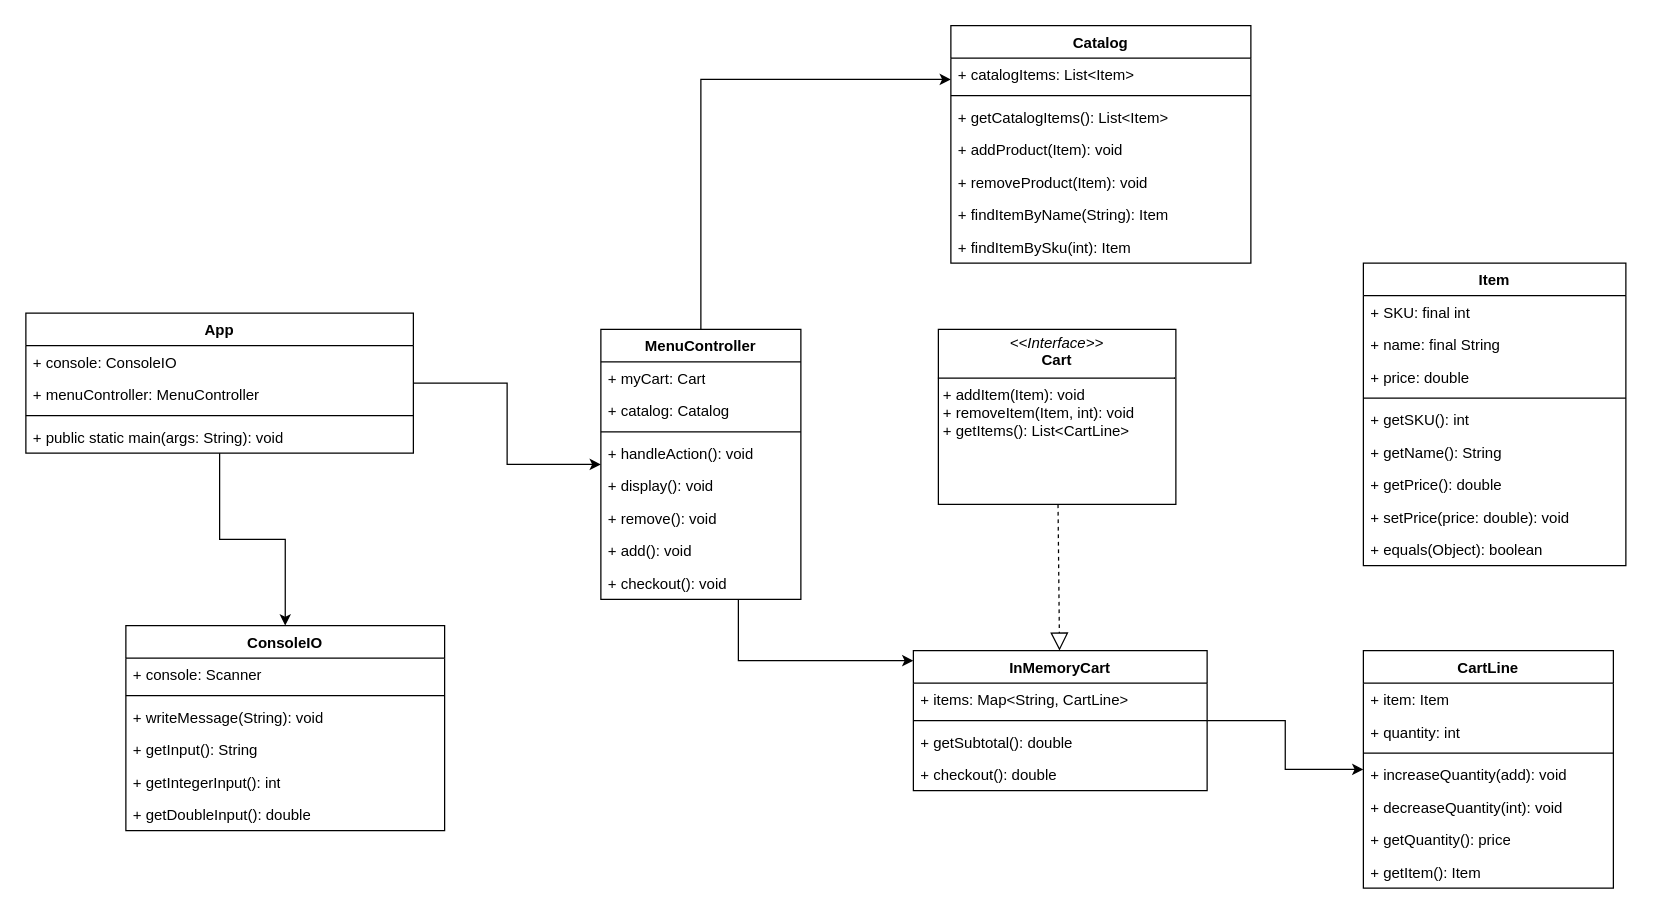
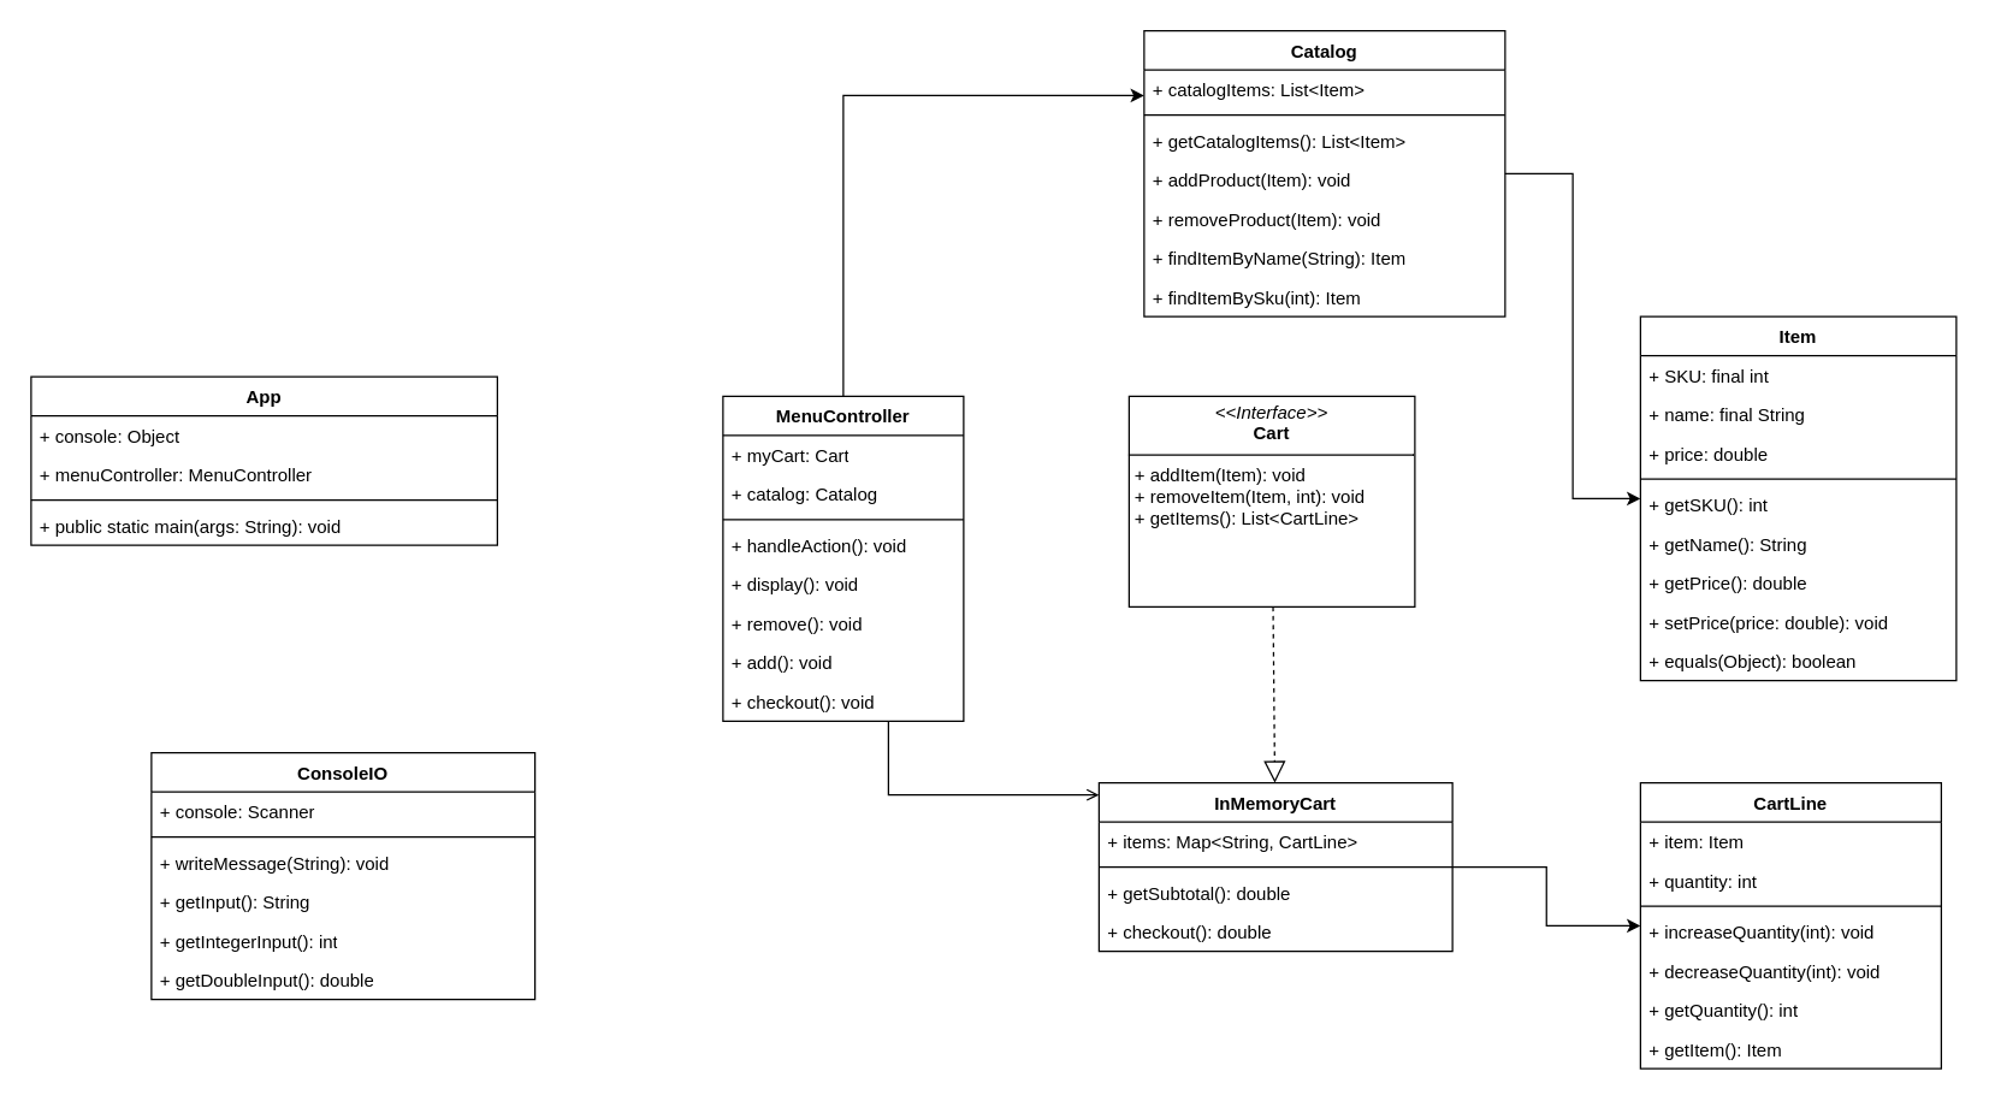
  <mxCell id="0" />
  <mxCell id="1" parent="0" />
  <mxCell id="2" value="Item" style="swimlane;fontStyle=1;align=center;verticalAlign=top;childLayout=stackLayout;horizontal=1;startSize=26;horizontalStack=0;resizeParent=1;resizeParentMax=0;resizeLast=0;collapsible=1;marginBottom=0;whiteSpace=wrap;html=1;" vertex="1" parent="1"><mxGeometry x="1090" y="210" width="210" height="242" as="geometry" /></mxCell>
  <mxCell id="3" value="+ SKU: final int" style="text;strokeColor=none;fillColor=none;align=left;verticalAlign=top;spacingLeft=4;spacingRight=4;overflow=hidden;rotatable=0;points=[[0,0.5],[1,0.5]];portConstraint=eastwest;whiteSpace=wrap;html=1;" vertex="1" parent="2"><mxGeometry y="26" width="210" height="26" as="geometry" /></mxCell>
  <mxCell id="4" value="+ name: final String" style="text;strokeColor=none;fillColor=none;align=left;verticalAlign=top;spacingLeft=4;spacingRight=4;overflow=hidden;rotatable=0;points=[[0,0.5],[1,0.5]];portConstraint=eastwest;whiteSpace=wrap;html=1;" vertex="1" parent="2"><mxGeometry y="52" width="210" height="26" as="geometry" /></mxCell>
  <mxCell id="5" value="+ price: double" style="text;strokeColor=none;fillColor=none;align=left;verticalAlign=top;spacingLeft=4;spacingRight=4;overflow=hidden;rotatable=0;points=[[0,0.5],[1,0.5]];portConstraint=eastwest;whiteSpace=wrap;html=1;" vertex="1" parent="2"><mxGeometry y="78" width="210" height="26" as="geometry" /></mxCell>
  <mxCell id="6" value="" style="line;strokeWidth=1;fillColor=none;align=left;verticalAlign=middle;spacingTop=-1;spacingLeft=3;spacingRight=3;rotatable=0;labelPosition=right;points=[];portConstraint=eastwest;strokeColor=inherit;" vertex="1" parent="2"><mxGeometry y="104" width="210" height="8" as="geometry" /></mxCell>
  <mxCell id="7" value="+ getSKU(): int" style="text;strokeColor=none;fillColor=none;align=left;verticalAlign=top;spacingLeft=4;spacingRight=4;overflow=hidden;rotatable=0;points=[[0,0.5],[1,0.5]];portConstraint=eastwest;whiteSpace=wrap;html=1;" vertex="1" parent="2"><mxGeometry y="112" width="210" height="26" as="geometry" /></mxCell>
  <mxCell id="8" value="+ getName(): String" style="text;strokeColor=none;fillColor=none;align=left;verticalAlign=top;spacingLeft=4;spacingRight=4;overflow=hidden;rotatable=0;points=[[0,0.5],[1,0.5]];portConstraint=eastwest;whiteSpace=wrap;html=1;" vertex="1" parent="2"><mxGeometry y="138" width="210" height="26" as="geometry" /></mxCell>
  <mxCell id="9" value="+ getPrice(): double" style="text;strokeColor=none;fillColor=none;align=left;verticalAlign=top;spacingLeft=4;spacingRight=4;overflow=hidden;rotatable=0;points=[[0,0.5],[1,0.5]];portConstraint=eastwest;whiteSpace=wrap;html=1;" vertex="1" parent="2"><mxGeometry y="164" width="210" height="26" as="geometry" /></mxCell>
  <mxCell id="10" value="+ setPrice(price: double): void" style="text;strokeColor=none;fillColor=none;align=left;verticalAlign=top;spacingLeft=4;spacingRight=4;overflow=hidden;rotatable=0;points=[[0,0.5],[1,0.5]];portConstraint=eastwest;whiteSpace=wrap;html=1;" vertex="1" parent="2"><mxGeometry y="190" width="210" height="26" as="geometry" /></mxCell>
  <mxCell id="11" value="+ equals(Object): boolean" style="text;strokeColor=none;fillColor=none;align=left;verticalAlign=top;spacingLeft=4;spacingRight=4;overflow=hidden;rotatable=0;points=[[0,0.5],[1,0.5]];portConstraint=eastwest;whiteSpace=wrap;html=1;" vertex="1" parent="2"><mxGeometry y="216" width="210" height="26" as="geometry" /></mxCell>
  <mxCell id="12" value="ConsoleIO" style="swimlane;fontStyle=1;align=center;verticalAlign=top;childLayout=stackLayout;horizontal=1;startSize=26;horizontalStack=0;resizeParent=1;resizeParentMax=0;resizeLast=0;collapsible=1;marginBottom=0;whiteSpace=wrap;html=1;" vertex="1" parent="1"><mxGeometry x="100" y="500" width="255" height="164" as="geometry" /></mxCell>
  <mxCell id="13" value="+ console: Scanner" style="text;strokeColor=none;fillColor=none;align=left;verticalAlign=top;spacingLeft=4;spacingRight=4;overflow=hidden;rotatable=0;points=[[0,0.5],[1,0.5]];portConstraint=eastwest;whiteSpace=wrap;html=1;" vertex="1" parent="12"><mxGeometry y="26" width="255" height="26" as="geometry" /></mxCell>
  <mxCell id="14" value="" style="line;strokeWidth=1;fillColor=none;align=left;verticalAlign=middle;spacingTop=-1;spacingLeft=3;spacingRight=3;rotatable=0;labelPosition=right;points=[];portConstraint=eastwest;strokeColor=inherit;" vertex="1" parent="12"><mxGeometry y="52" width="255" height="8" as="geometry" /></mxCell>
  <mxCell id="15" value="+ writeMessage(String): void" style="text;strokeColor=none;fillColor=none;align=left;verticalAlign=top;spacingLeft=4;spacingRight=4;overflow=hidden;rotatable=0;points=[[0,0.5],[1,0.5]];portConstraint=eastwest;whiteSpace=wrap;html=1;" vertex="1" parent="12"><mxGeometry y="60" width="255" height="26" as="geometry" /></mxCell>
  <mxCell id="16" value="+ getInput(): String" style="text;strokeColor=none;fillColor=none;align=left;verticalAlign=top;spacingLeft=4;spacingRight=4;overflow=hidden;rotatable=0;points=[[0,0.5],[1,0.5]];portConstraint=eastwest;whiteSpace=wrap;html=1;" vertex="1" parent="12"><mxGeometry y="86" width="255" height="26" as="geometry" /></mxCell>
  <mxCell id="17" value="+ getIntegerInput(): int" style="text;strokeColor=none;fillColor=none;align=left;verticalAlign=top;spacingLeft=4;spacingRight=4;overflow=hidden;rotatable=0;points=[[0,0.5],[1,0.5]];portConstraint=eastwest;whiteSpace=wrap;html=1;" vertex="1" parent="12"><mxGeometry y="112" width="255" height="26" as="geometry" /></mxCell>
  <mxCell id="18" value="+ getDoubleInput(): double" style="text;strokeColor=none;fillColor=none;align=left;verticalAlign=top;spacingLeft=4;spacingRight=4;overflow=hidden;rotatable=0;points=[[0,0.5],[1,0.5]];portConstraint=eastwest;whiteSpace=wrap;html=1;" vertex="1" parent="12"><mxGeometry y="138" width="255" height="26" as="geometry" /></mxCell>
- <mxCell id="19" style="edgeStyle=orthogonalEdgeStyle;rounded=0;orthogonalLoop=1;jettySize=auto;html=1;" edge="1" parent="1" source="20" target="12"><mxGeometry relative="1" as="geometry" /></mxCell>
  <mxCell id="20" value="App" style="swimlane;fontStyle=1;align=center;verticalAlign=top;childLayout=stackLayout;horizontal=1;startSize=26;horizontalStack=0;resizeParent=1;resizeParentMax=0;resizeLast=0;collapsible=1;marginBottom=0;whiteSpace=wrap;html=1;" vertex="1" parent="1"><mxGeometry x="20" y="250" width="310" height="112" as="geometry" /></mxCell>
- <mxCell id="21" value="+ console: ConsoleIO" style="text;strokeColor=none;fillColor=none;align=left;verticalAlign=top;spacingLeft=4;spacingRight=4;overflow=hidden;rotatable=0;points=[[0,0.5],[1,0.5]];portConstraint=eastwest;whiteSpace=wrap;html=1;" vertex="1" parent="20"><mxGeometry y="26" width="310" height="26" as="geometry" /></mxCell>
+ <mxCell id="21" value="+ console: Object" style="text;strokeColor=none;fillColor=none;align=left;verticalAlign=top;spacingLeft=4;spacingRight=4;overflow=hidden;rotatable=0;points=[[0,0.5],[1,0.5]];portConstraint=eastwest;whiteSpace=wrap;html=1;" vertex="1" parent="20"><mxGeometry y="26" width="310" height="26" as="geometry" /></mxCell>
  <mxCell id="22" value="+ menuController: MenuController" style="text;strokeColor=none;fillColor=none;align=left;verticalAlign=top;spacingLeft=4;spacingRight=4;overflow=hidden;rotatable=0;points=[[0,0.5],[1,0.5]];portConstraint=eastwest;whiteSpace=wrap;html=1;" vertex="1" parent="20"><mxGeometry y="52" width="310" height="26" as="geometry" /></mxCell>
  <mxCell id="23" value="" style="line;strokeWidth=1;fillColor=none;align=left;verticalAlign=middle;spacingTop=-1;spacingLeft=3;spacingRight=3;rotatable=0;labelPosition=right;points=[];portConstraint=eastwest;strokeColor=inherit;" vertex="1" parent="20"><mxGeometry y="78" width="310" height="8" as="geometry" /></mxCell>
  <mxCell id="24" value="+ public static main(args: String): void" style="text;strokeColor=none;fillColor=none;align=left;verticalAlign=top;spacingLeft=4;spacingRight=4;overflow=hidden;rotatable=0;points=[[0,0.5],[1,0.5]];portConstraint=eastwest;whiteSpace=wrap;html=1;" vertex="1" parent="20"><mxGeometry y="86" width="310" height="26" as="geometry" /></mxCell>
  <mxCell id="25" style="edgeStyle=orthogonalEdgeStyle;rounded=0;orthogonalLoop=1;jettySize=auto;html=1;" edge="1" parent="1" source="26" target="53"><mxGeometry relative="1" as="geometry"><Array as="points"><mxPoint x="560" y="63" /></Array></mxGeometry></mxCell>
  <mxCell id="26" value="MenuController" style="swimlane;fontStyle=1;align=center;verticalAlign=top;childLayout=stackLayout;horizontal=1;startSize=26;horizontalStack=0;resizeParent=1;resizeParentMax=0;resizeLast=0;collapsible=1;marginBottom=0;whiteSpace=wrap;html=1;" vertex="1" parent="1"><mxGeometry x="480" y="263" width="160" height="216" as="geometry" /></mxCell>
  <mxCell id="27" value="+ myCart: Cart" style="text;strokeColor=none;fillColor=none;align=left;verticalAlign=top;spacingLeft=4;spacingRight=4;overflow=hidden;rotatable=0;points=[[0,0.5],[1,0.5]];portConstraint=eastwest;whiteSpace=wrap;html=1;" vertex="1" parent="26"><mxGeometry y="26" width="160" height="26" as="geometry" /></mxCell>
  <mxCell id="28" value="+ catalog: Catalog" style="text;strokeColor=none;fillColor=none;align=left;verticalAlign=top;spacingLeft=4;spacingRight=4;overflow=hidden;rotatable=0;points=[[0,0.5],[1,0.5]];portConstraint=eastwest;whiteSpace=wrap;html=1;" vertex="1" parent="26"><mxGeometry y="52" width="160" height="26" as="geometry" /></mxCell>
  <mxCell id="29" value="" style="line;strokeWidth=1;fillColor=none;align=left;verticalAlign=middle;spacingTop=-1;spacingLeft=3;spacingRight=3;rotatable=0;labelPosition=right;points=[];portConstraint=eastwest;strokeColor=inherit;" vertex="1" parent="26"><mxGeometry y="78" width="160" height="8" as="geometry" /></mxCell>
  <mxCell id="30" value="+ handleAction(): void" style="text;strokeColor=none;fillColor=none;align=left;verticalAlign=top;spacingLeft=4;spacingRight=4;overflow=hidden;rotatable=0;points=[[0,0.5],[1,0.5]];portConstraint=eastwest;whiteSpace=wrap;html=1;" vertex="1" parent="26"><mxGeometry y="86" width="160" height="26" as="geometry" /></mxCell>
  <mxCell id="31" value="+ display(): void" style="text;strokeColor=none;fillColor=none;align=left;verticalAlign=top;spacingLeft=4;spacingRight=4;overflow=hidden;rotatable=0;points=[[0,0.5],[1,0.5]];portConstraint=eastwest;whiteSpace=wrap;html=1;" vertex="1" parent="26"><mxGeometry y="112" width="160" height="26" as="geometry" /></mxCell>
  <mxCell id="32" value="+ remove(): void" style="text;strokeColor=none;fillColor=none;align=left;verticalAlign=top;spacingLeft=4;spacingRight=4;overflow=hidden;rotatable=0;points=[[0,0.5],[1,0.5]];portConstraint=eastwest;whiteSpace=wrap;html=1;" vertex="1" parent="26"><mxGeometry y="138" width="160" height="26" as="geometry" /></mxCell>
  <mxCell id="33" value="+ add(): void" style="text;strokeColor=none;fillColor=none;align=left;verticalAlign=top;spacingLeft=4;spacingRight=4;overflow=hidden;rotatable=0;points=[[0,0.5],[1,0.5]];portConstraint=eastwest;whiteSpace=wrap;html=1;" vertex="1" parent="26"><mxGeometry y="164" width="160" height="26" as="geometry" /></mxCell>
  <mxCell id="34" value="+ checkout(): void" style="text;strokeColor=none;fillColor=none;align=left;verticalAlign=top;spacingLeft=4;spacingRight=4;overflow=hidden;rotatable=0;points=[[0,0.5],[1,0.5]];portConstraint=eastwest;whiteSpace=wrap;html=1;" vertex="1" parent="26"><mxGeometry y="190" width="160" height="26" as="geometry" /></mxCell>
- <mxCell id="35" style="edgeStyle=orthogonalEdgeStyle;rounded=0;orthogonalLoop=1;jettySize=auto;html=1;" edge="1" parent="1" source="20" target="26"><mxGeometry relative="1" as="geometry" /></mxCell>
  <mxCell id="36" value="&lt;p style=&quot;margin:0px;margin-top:4px;text-align:center;&quot;&gt;&lt;i&gt;&amp;lt;&amp;lt;Interface&amp;gt;&amp;gt;&lt;/i&gt;&lt;br&gt;&lt;b&gt;Cart&lt;/b&gt;&lt;/p&gt;&lt;hr size=&quot;1&quot; style=&quot;border-style:solid;&quot;&gt;&lt;p style=&quot;margin:0px;margin-left:4px;&quot;&gt;+ addItem(Item): void&lt;/p&gt;&lt;p style=&quot;margin:0px;margin-left:4px;&quot;&gt;+ removeItem(Item, int): void&lt;/p&gt;&lt;p style=&quot;margin:0px;margin-left:4px;&quot;&gt;+ getItems(): List&amp;lt;CartLine&amp;gt;&lt;/p&gt;" style="verticalAlign=top;align=left;overflow=fill;html=1;whiteSpace=wrap;" vertex="1" parent="1"><mxGeometry x="750" y="263" width="190" height="140" as="geometry" /></mxCell>
  <mxCell id="37" value="InMemoryCart" style="swimlane;fontStyle=1;align=center;verticalAlign=top;childLayout=stackLayout;horizontal=1;startSize=26;horizontalStack=0;resizeParent=1;resizeParentMax=0;resizeLast=0;collapsible=1;marginBottom=0;whiteSpace=wrap;html=1;" vertex="1" parent="1"><mxGeometry x="730" y="520" width="235" height="112" as="geometry" /></mxCell>
  <mxCell id="38" value="+ items: Map&amp;lt;String, CartLine&amp;gt;" style="text;strokeColor=none;fillColor=none;align=left;verticalAlign=top;spacingLeft=4;spacingRight=4;overflow=hidden;rotatable=0;points=[[0,0.5],[1,0.5]];portConstraint=eastwest;whiteSpace=wrap;html=1;" vertex="1" parent="37"><mxGeometry y="26" width="235" height="26" as="geometry" /></mxCell>
  <mxCell id="39" value="" style="line;strokeWidth=1;fillColor=none;align=left;verticalAlign=middle;spacingTop=-1;spacingLeft=3;spacingRight=3;rotatable=0;labelPosition=right;points=[];portConstraint=eastwest;strokeColor=inherit;" vertex="1" parent="37"><mxGeometry y="52" width="235" height="8" as="geometry" /></mxCell>
  <mxCell id="40" value="+ getSubtotal(): double" style="text;strokeColor=none;fillColor=none;align=left;verticalAlign=top;spacingLeft=4;spacingRight=4;overflow=hidden;rotatable=0;points=[[0,0.5],[1,0.5]];portConstraint=eastwest;whiteSpace=wrap;html=1;" vertex="1" parent="37"><mxGeometry y="60" width="235" height="26" as="geometry" /></mxCell>
  <mxCell id="41" value="+ checkout(): double" style="text;strokeColor=none;fillColor=none;align=left;verticalAlign=top;spacingLeft=4;spacingRight=4;overflow=hidden;rotatable=0;points=[[0,0.5],[1,0.5]];portConstraint=eastwest;whiteSpace=wrap;html=1;" vertex="1" parent="37"><mxGeometry y="86" width="235" height="26" as="geometry" /></mxCell>
  <mxCell id="42" value="" style="endArrow=block;dashed=1;endFill=0;endSize=12;html=1;rounded=0;" edge="1" parent="1" source="36" target="37"><mxGeometry width="160" relative="1" as="geometry"><mxPoint x="650" y="570" as="sourcePoint" /><mxPoint x="810" y="570" as="targetPoint" /></mxGeometry></mxCell>
- <mxCell id="43" style="edgeStyle=orthogonalEdgeStyle;rounded=0;orthogonalLoop=1;jettySize=auto;html=1;" edge="1" parent="1" source="26" target="37"><mxGeometry relative="1" as="geometry"><mxPoint x="680" y="563" as="targetPoint" /><Array as="points"><mxPoint x="590" y="528" /></Array></mxGeometry></mxCell>
+ <mxCell id="43" style="edgeStyle=orthogonalEdgeStyle;rounded=0;orthogonalLoop=1;jettySize=auto;html=1;endArrow=open;" edge="1" parent="1" source="26" target="37"><mxGeometry relative="1" as="geometry"><mxPoint x="680" y="563" as="targetPoint" /><Array as="points"><mxPoint x="590" y="528" /></Array></mxGeometry></mxCell>
  <mxCell id="44" value="CartLine" style="swimlane;fontStyle=1;align=center;verticalAlign=top;childLayout=stackLayout;horizontal=1;startSize=26;horizontalStack=0;resizeParent=1;resizeParentMax=0;resizeLast=0;collapsible=1;marginBottom=0;whiteSpace=wrap;html=1;" vertex="1" parent="1"><mxGeometry x="1090" y="520" width="200" height="190" as="geometry" /></mxCell>
  <mxCell id="45" value="+ item: Item" style="text;strokeColor=none;fillColor=none;align=left;verticalAlign=top;spacingLeft=4;spacingRight=4;overflow=hidden;rotatable=0;points=[[0,0.5],[1,0.5]];portConstraint=eastwest;whiteSpace=wrap;html=1;" vertex="1" parent="44"><mxGeometry y="26" width="200" height="26" as="geometry" /></mxCell>
  <mxCell id="46" value="+ quantity: int" style="text;strokeColor=none;fillColor=none;align=left;verticalAlign=top;spacingLeft=4;spacingRight=4;overflow=hidden;rotatable=0;points=[[0,0.5],[1,0.5]];portConstraint=eastwest;whiteSpace=wrap;html=1;" vertex="1" parent="44"><mxGeometry y="52" width="200" height="26" as="geometry" /></mxCell>
  <mxCell id="47" value="" style="line;strokeWidth=1;fillColor=none;align=left;verticalAlign=middle;spacingTop=-1;spacingLeft=3;spacingRight=3;rotatable=0;labelPosition=right;points=[];portConstraint=eastwest;strokeColor=inherit;" vertex="1" parent="44"><mxGeometry y="78" width="200" height="8" as="geometry" /></mxCell>
- <mxCell id="48" value="+ increaseQuantity(add): void" style="text;strokeColor=none;fillColor=none;align=left;verticalAlign=top;spacingLeft=4;spacingRight=4;overflow=hidden;rotatable=0;points=[[0,0.5],[1,0.5]];portConstraint=eastwest;whiteSpace=wrap;html=1;" vertex="1" parent="44"><mxGeometry y="86" width="200" height="26" as="geometry" /></mxCell>
+ <mxCell id="48" value="+ increaseQuantity(int): void" style="text;strokeColor=none;fillColor=none;align=left;verticalAlign=top;spacingLeft=4;spacingRight=4;overflow=hidden;rotatable=0;points=[[0,0.5],[1,0.5]];portConstraint=eastwest;whiteSpace=wrap;html=1;" vertex="1" parent="44"><mxGeometry y="86" width="200" height="26" as="geometry" /></mxCell>
  <mxCell id="49" value="+ decreaseQuantity(int): void" style="text;strokeColor=none;fillColor=none;align=left;verticalAlign=top;spacingLeft=4;spacingRight=4;overflow=hidden;rotatable=0;points=[[0,0.5],[1,0.5]];portConstraint=eastwest;whiteSpace=wrap;html=1;" vertex="1" parent="44"><mxGeometry y="112" width="200" height="26" as="geometry" /></mxCell>
- <mxCell id="50" value="+ getQuantity(): price" style="text;strokeColor=none;fillColor=none;align=left;verticalAlign=top;spacingLeft=4;spacingRight=4;overflow=hidden;rotatable=0;points=[[0,0.5],[1,0.5]];portConstraint=eastwest;whiteSpace=wrap;html=1;" vertex="1" parent="44"><mxGeometry y="138" width="200" height="26" as="geometry" /></mxCell>
+ <mxCell id="50" value="+ getQuantity(): int" style="text;strokeColor=none;fillColor=none;align=left;verticalAlign=top;spacingLeft=4;spacingRight=4;overflow=hidden;rotatable=0;points=[[0,0.5],[1,0.5]];portConstraint=eastwest;whiteSpace=wrap;html=1;" vertex="1" parent="44"><mxGeometry y="138" width="200" height="26" as="geometry" /></mxCell>
  <mxCell id="51" value="+ getItem(): Item" style="text;strokeColor=none;fillColor=none;align=left;verticalAlign=top;spacingLeft=4;spacingRight=4;overflow=hidden;rotatable=0;points=[[0,0.5],[1,0.5]];portConstraint=eastwest;whiteSpace=wrap;html=1;" vertex="1" parent="44"><mxGeometry y="164" width="200" height="26" as="geometry" /></mxCell>
  <mxCell id="52" style="edgeStyle=orthogonalEdgeStyle;rounded=0;orthogonalLoop=1;jettySize=auto;html=1;" edge="1" parent="1" source="37" target="44"><mxGeometry relative="1" as="geometry" /></mxCell>
  <mxCell id="53" value="Catalog" style="swimlane;fontStyle=1;align=center;verticalAlign=top;childLayout=stackLayout;horizontal=1;startSize=26;horizontalStack=0;resizeParent=1;resizeParentMax=0;resizeLast=0;collapsible=1;marginBottom=0;whiteSpace=wrap;html=1;" vertex="1" parent="1"><mxGeometry x="760" y="20" width="240" height="190" as="geometry" /></mxCell>
  <mxCell id="54" value="+ catalogItems: List&amp;lt;Item&amp;gt;" style="text;strokeColor=none;fillColor=none;align=left;verticalAlign=top;spacingLeft=4;spacingRight=4;overflow=hidden;rotatable=0;points=[[0,0.5],[1,0.5]];portConstraint=eastwest;whiteSpace=wrap;html=1;" vertex="1" parent="53"><mxGeometry y="26" width="240" height="26" as="geometry" /></mxCell>
  <mxCell id="55" value="" style="line;strokeWidth=1;fillColor=none;align=left;verticalAlign=middle;spacingTop=-1;spacingLeft=3;spacingRight=3;rotatable=0;labelPosition=right;points=[];portConstraint=eastwest;strokeColor=inherit;" vertex="1" parent="53"><mxGeometry y="52" width="240" height="8" as="geometry" /></mxCell>
  <mxCell id="56" value="+ getCatalogItems(): List&amp;lt;Item&amp;gt;" style="text;strokeColor=none;fillColor=none;align=left;verticalAlign=top;spacingLeft=4;spacingRight=4;overflow=hidden;rotatable=0;points=[[0,0.5],[1,0.5]];portConstraint=eastwest;whiteSpace=wrap;html=1;" vertex="1" parent="53"><mxGeometry y="60" width="240" height="26" as="geometry" /></mxCell>
  <mxCell id="57" value="+ addProduct(Item): void" style="text;strokeColor=none;fillColor=none;align=left;verticalAlign=top;spacingLeft=4;spacingRight=4;overflow=hidden;rotatable=0;points=[[0,0.5],[1,0.5]];portConstraint=eastwest;whiteSpace=wrap;html=1;" vertex="1" parent="53"><mxGeometry y="86" width="240" height="26" as="geometry" /></mxCell>
  <mxCell id="58" value="+ removeProduct(Item): void" style="text;strokeColor=none;fillColor=none;align=left;verticalAlign=top;spacingLeft=4;spacingRight=4;overflow=hidden;rotatable=0;points=[[0,0.5],[1,0.5]];portConstraint=eastwest;whiteSpace=wrap;html=1;" vertex="1" parent="53"><mxGeometry y="112" width="240" height="26" as="geometry" /></mxCell>
  <mxCell id="59" value="+ findItemByName(String): Item" style="text;strokeColor=none;fillColor=none;align=left;verticalAlign=top;spacingLeft=4;spacingRight=4;overflow=hidden;rotatable=0;points=[[0,0.5],[1,0.5]];portConstraint=eastwest;whiteSpace=wrap;html=1;" vertex="1" parent="53"><mxGeometry y="138" width="240" height="26" as="geometry" /></mxCell>
  <mxCell id="60" value="+ findItemBySku(int): Item" style="text;strokeColor=none;fillColor=none;align=left;verticalAlign=top;spacingLeft=4;spacingRight=4;overflow=hidden;rotatable=0;points=[[0,0.5],[1,0.5]];portConstraint=eastwest;whiteSpace=wrap;html=1;" vertex="1" parent="53"><mxGeometry y="164" width="240" height="26" as="geometry" /></mxCell>
+ <mxCell id="61" style="edgeStyle=orthogonalEdgeStyle;rounded=0;orthogonalLoop=1;jettySize=auto;html=1;" edge="1" parent="1" source="53" target="2"><mxGeometry relative="1" as="geometry" /></mxCell>
